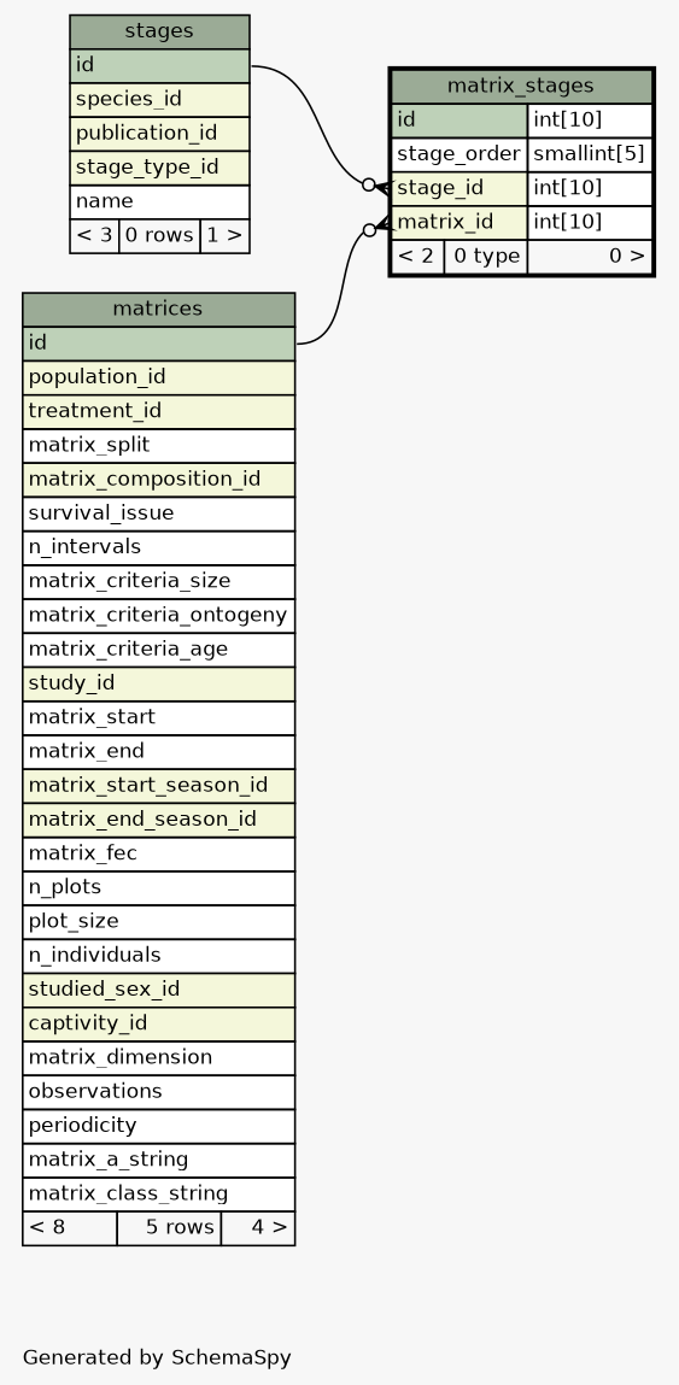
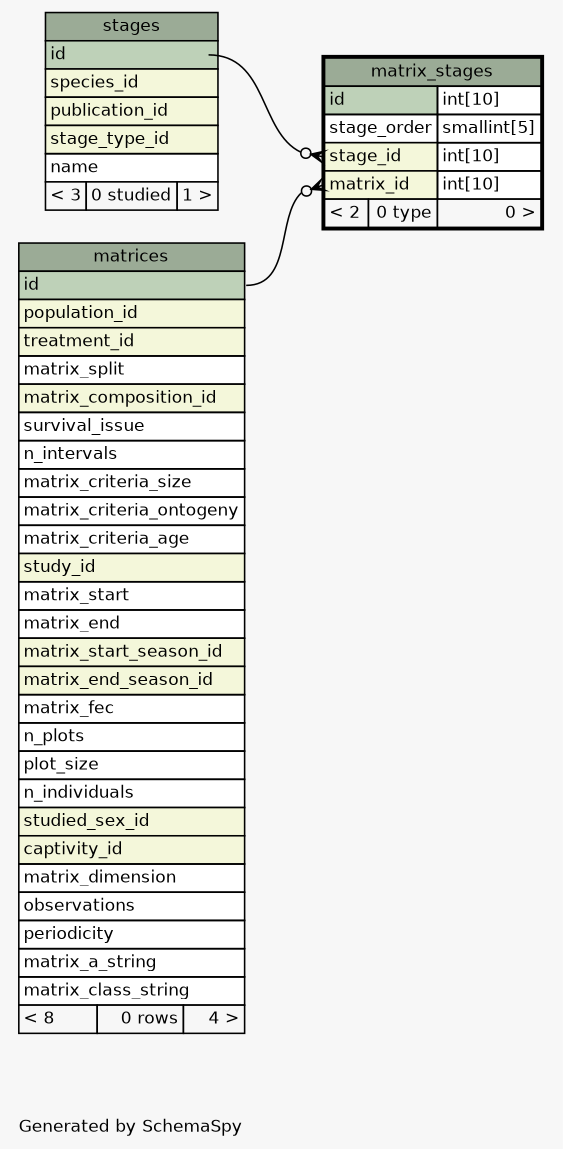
  digraph {
    bgcolor="#f7f7f7"
    fontname=Helvetica
    fontsize=11
    label="\nGenerated by SchemaSpy"
    labeljust=l
    nodesep=0.18
    rankdir=RL
    ranksep=0.46
    node [fontname=Helvetica fontsize=11 shape=plaintext]
    edge [arrowhead=none arrowsize=0.8 arrowtail=crowodot dir=back headport="id:e"]
    n1 [label=<     <TABLE BORDER="2" CELLBORDER="1" CELLSPACING="0" BGCOLOR="#ffffff">       <TR><TD COLSPAN="3" BGCOLOR="#9bab96" ALIGN="CENTER">matrix_stages</TD></TR>       <TR><TD PORT="id" COLSPAN="2" BGCOLOR="#bed1b8" ALIGN="LEFT">id</TD><TD PORT="id.type" ALIGN="LEFT">int[10]</TD></TR>       <TR><TD PORT="stage_order" COLSPAN="2" ALIGN="LEFT">stage_order</TD><TD PORT="stage_order.type" ALIGN="LEFT">smallint[5]</TD></TR>       <TR><TD PORT="stage_id" COLSPAN="2" BGCOLOR="#f4f7da" ALIGN="LEFT">stage_id</TD><TD PORT="stage_id.type" ALIGN="LEFT">int[10]</TD></TR>       <TR><TD PORT="matrix_id" COLSPAN="2" BGCOLOR="#f4f7da" ALIGN="LEFT">matrix_id</TD><TD PORT="matrix_id.type" ALIGN="LEFT">int[10]</TD></TR>       <TR><TD ALIGN="LEFT" BGCOLOR="#f7f7f7">&lt; 2</TD><TD ALIGN="RIGHT" BGCOLOR="#f7f7f7">0 type</TD><TD ALIGN="RIGHT" BGCOLOR="#f7f7f7">0 &gt;</TD></TR>     </TABLE>>]
-   n2 [label=<     <TABLE BORDER="0" CELLBORDER="1" CELLSPACING="0" BGCOLOR="#ffffff">       <TR><TD COLSPAN="3" BGCOLOR="#9bab96" ALIGN="CENTER">matrices</TD></TR>       <TR><TD PORT="id" COLSPAN="3" BGCOLOR="#bed1b8" ALIGN="LEFT">id</TD></TR>       <TR><TD PORT="population_id" COLSPAN="3" BGCOLOR="#f4f7da" ALIGN="LEFT">population_id</TD></TR>       <TR><TD PORT="treatment_id" COLSPAN="3" BGCOLOR="#f4f7da" ALIGN="LEFT">treatment_id</TD></TR>       <TR><TD PORT="matrix_split" COLSPAN="3" ALIGN="LEFT">matrix_split</TD></TR>       <TR><TD PORT="matrix_composition_id" COLSPAN="3" BGCOLOR="#f4f7da" ALIGN="LEFT">matrix_composition_id</TD></TR>       <TR><TD PORT="survival_issue" COLSPAN="3" ALIGN="LEFT">survival_issue</TD></TR>       <TR><TD PORT="n_intervals" COLSPAN="3" ALIGN="LEFT">n_intervals</TD></TR>       <TR><TD PORT="matrix_criteria_size" COLSPAN="3" ALIGN="LEFT">matrix_criteria_size</TD></TR>       <TR><TD PORT="matrix_criteria_ontogeny" COLSPAN="3" ALIGN="LEFT">matrix_criteria_ontogeny</TD></TR>       <TR><TD PORT="matrix_criteria_age" COLSPAN="3" ALIGN="LEFT">matrix_criteria_age</TD></TR>       <TR><TD PORT="study_id" COLSPAN="3" BGCOLOR="#f4f7da" ALIGN="LEFT">study_id</TD></TR>       <TR><TD PORT="matrix_start" COLSPAN="3" ALIGN="LEFT">matrix_start</TD></TR>       <TR><TD PORT="matrix_end" COLSPAN="3" ALIGN="LEFT">matrix_end</TD></TR>       <TR><TD PORT="matrix_start_season_id" COLSPAN="3" BGCOLOR="#f4f7da" ALIGN="LEFT">matrix_start_season_id</TD></TR>       <TR><TD PORT="matrix_end_season_id" COLSPAN="3" BGCOLOR="#f4f7da" ALIGN="LEFT">matrix_end_season_id</TD></TR>       <TR><TD PORT="matrix_fec" COLSPAN="3" ALIGN="LEFT">matrix_fec</TD></TR>       <TR><TD PORT="n_plots" COLSPAN="3" ALIGN="LEFT">n_plots</TD></TR>       <TR><TD PORT="plot_size" COLSPAN="3" ALIGN="LEFT">plot_size</TD></TR>       <TR><TD PORT="n_individuals" COLSPAN="3" ALIGN="LEFT">n_individuals</TD></TR>       <TR><TD PORT="studied_sex_id" COLSPAN="3" BGCOLOR="#f4f7da" ALIGN="LEFT">studied_sex_id</TD></TR>       <TR><TD PORT="captivity_id" COLSPAN="3" BGCOLOR="#f4f7da" ALIGN="LEFT">captivity_id</TD></TR>       <TR><TD PORT="matrix_dimension" COLSPAN="3" ALIGN="LEFT">matrix_dimension</TD></TR>       <TR><TD PORT="observations" COLSPAN="3" ALIGN="LEFT">observations</TD></TR>       <TR><TD PORT="periodicity" COLSPAN="3" ALIGN="LEFT">periodicity</TD></TR>       <TR><TD PORT="matrix_a_string" COLSPAN="3" ALIGN="LEFT">matrix_a_string</TD></TR>       <TR><TD PORT="matrix_class_string" COLSPAN="3" ALIGN="LEFT">matrix_class_string</TD></TR>       <TR><TD ALIGN="LEFT" BGCOLOR="#f7f7f7">&lt; 8</TD><TD ALIGN="RIGHT" BGCOLOR="#f7f7f7">5 rows</TD><TD ALIGN="RIGHT" BGCOLOR="#f7f7f7">4 &gt;</TD></TR>     </TABLE>>]
-   n3 [label=<     <TABLE BORDER="0" CELLBORDER="1" CELLSPACING="0" BGCOLOR="#ffffff">       <TR><TD COLSPAN="3" BGCOLOR="#9bab96" ALIGN="CENTER">stages</TD></TR>       <TR><TD PORT="id" COLSPAN="3" BGCOLOR="#bed1b8" ALIGN="LEFT">id</TD></TR>       <TR><TD PORT="species_id" COLSPAN="3" BGCOLOR="#f4f7da" ALIGN="LEFT">species_id</TD></TR>       <TR><TD PORT="publication_id" COLSPAN="3" BGCOLOR="#f4f7da" ALIGN="LEFT">publication_id</TD></TR>       <TR><TD PORT="stage_type_id" COLSPAN="3" BGCOLOR="#f4f7da" ALIGN="LEFT">stage_type_id</TD></TR>       <TR><TD PORT="name" COLSPAN="3" ALIGN="LEFT">name</TD></TR>       <TR><TD ALIGN="LEFT" BGCOLOR="#f7f7f7">&lt; 3</TD><TD ALIGN="RIGHT" BGCOLOR="#f7f7f7">0 rows</TD><TD ALIGN="RIGHT" BGCOLOR="#f7f7f7">1 &gt;</TD></TR>     </TABLE>>]
+   n2 [label=<     <TABLE BORDER="0" CELLBORDER="1" CELLSPACING="0" BGCOLOR="#ffffff">       <TR><TD COLSPAN="3" BGCOLOR="#9bab96" ALIGN="CENTER">matrices</TD></TR>       <TR><TD PORT="id" COLSPAN="3" BGCOLOR="#bed1b8" ALIGN="LEFT">id</TD></TR>       <TR><TD PORT="population_id" COLSPAN="3" BGCOLOR="#f4f7da" ALIGN="LEFT">population_id</TD></TR>       <TR><TD PORT="treatment_id" COLSPAN="3" BGCOLOR="#f4f7da" ALIGN="LEFT">treatment_id</TD></TR>       <TR><TD PORT="matrix_split" COLSPAN="3" ALIGN="LEFT">matrix_split</TD></TR>       <TR><TD PORT="matrix_composition_id" COLSPAN="3" BGCOLOR="#f4f7da" ALIGN="LEFT">matrix_composition_id</TD></TR>       <TR><TD PORT="survival_issue" COLSPAN="3" ALIGN="LEFT">survival_issue</TD></TR>       <TR><TD PORT="n_intervals" COLSPAN="3" ALIGN="LEFT">n_intervals</TD></TR>       <TR><TD PORT="matrix_criteria_size" COLSPAN="3" ALIGN="LEFT">matrix_criteria_size</TD></TR>       <TR><TD PORT="matrix_criteria_ontogeny" COLSPAN="3" ALIGN="LEFT">matrix_criteria_ontogeny</TD></TR>       <TR><TD PORT="matrix_criteria_age" COLSPAN="3" ALIGN="LEFT">matrix_criteria_age</TD></TR>       <TR><TD PORT="study_id" COLSPAN="3" BGCOLOR="#f4f7da" ALIGN="LEFT">study_id</TD></TR>       <TR><TD PORT="matrix_start" COLSPAN="3" ALIGN="LEFT">matrix_start</TD></TR>       <TR><TD PORT="matrix_end" COLSPAN="3" ALIGN="LEFT">matrix_end</TD></TR>       <TR><TD PORT="matrix_start_season_id" COLSPAN="3" BGCOLOR="#f4f7da" ALIGN="LEFT">matrix_start_season_id</TD></TR>       <TR><TD PORT="matrix_end_season_id" COLSPAN="3" BGCOLOR="#f4f7da" ALIGN="LEFT">matrix_end_season_id</TD></TR>       <TR><TD PORT="matrix_fec" COLSPAN="3" ALIGN="LEFT">matrix_fec</TD></TR>       <TR><TD PORT="n_plots" COLSPAN="3" ALIGN="LEFT">n_plots</TD></TR>       <TR><TD PORT="plot_size" COLSPAN="3" ALIGN="LEFT">plot_size</TD></TR>       <TR><TD PORT="n_individuals" COLSPAN="3" ALIGN="LEFT">n_individuals</TD></TR>       <TR><TD PORT="studied_sex_id" COLSPAN="3" BGCOLOR="#f4f7da" ALIGN="LEFT">studied_sex_id</TD></TR>       <TR><TD PORT="captivity_id" COLSPAN="3" BGCOLOR="#f4f7da" ALIGN="LEFT">captivity_id</TD></TR>       <TR><TD PORT="matrix_dimension" COLSPAN="3" ALIGN="LEFT">matrix_dimension</TD></TR>       <TR><TD PORT="observations" COLSPAN="3" ALIGN="LEFT">observations</TD></TR>       <TR><TD PORT="periodicity" COLSPAN="3" ALIGN="LEFT">periodicity</TD></TR>       <TR><TD PORT="matrix_a_string" COLSPAN="3" ALIGN="LEFT">matrix_a_string</TD></TR>       <TR><TD PORT="matrix_class_string" COLSPAN="3" ALIGN="LEFT">matrix_class_string</TD></TR>       <TR><TD ALIGN="LEFT" BGCOLOR="#f7f7f7">&lt; 8</TD><TD ALIGN="RIGHT" BGCOLOR="#f7f7f7">0 rows</TD><TD ALIGN="RIGHT" BGCOLOR="#f7f7f7">4 &gt;</TD></TR>     </TABLE>>]
+   n3 [label=<     <TABLE BORDER="0" CELLBORDER="1" CELLSPACING="0" BGCOLOR="#ffffff">       <TR><TD COLSPAN="3" BGCOLOR="#9bab96" ALIGN="CENTER">stages</TD></TR>       <TR><TD PORT="id" COLSPAN="3" BGCOLOR="#bed1b8" ALIGN="LEFT">id</TD></TR>       <TR><TD PORT="species_id" COLSPAN="3" BGCOLOR="#f4f7da" ALIGN="LEFT">species_id</TD></TR>       <TR><TD PORT="publication_id" COLSPAN="3" BGCOLOR="#f4f7da" ALIGN="LEFT">publication_id</TD></TR>       <TR><TD PORT="stage_type_id" COLSPAN="3" BGCOLOR="#f4f7da" ALIGN="LEFT">stage_type_id</TD></TR>       <TR><TD PORT="name" COLSPAN="3" ALIGN="LEFT">name</TD></TR>       <TR><TD ALIGN="LEFT" BGCOLOR="#f7f7f7">&lt; 3</TD><TD ALIGN="RIGHT" BGCOLOR="#f7f7f7">0 studied</TD><TD ALIGN="RIGHT" BGCOLOR="#f7f7f7">1 &gt;</TD></TR>     </TABLE>>]
    n1 -> n2 [tailport="matrix_id:w"]
    n1 -> n3 [tailport="stage_id:w"]
  }
